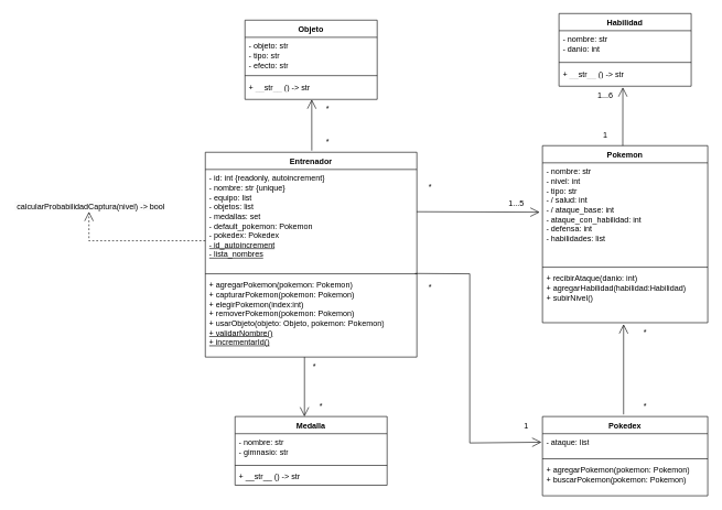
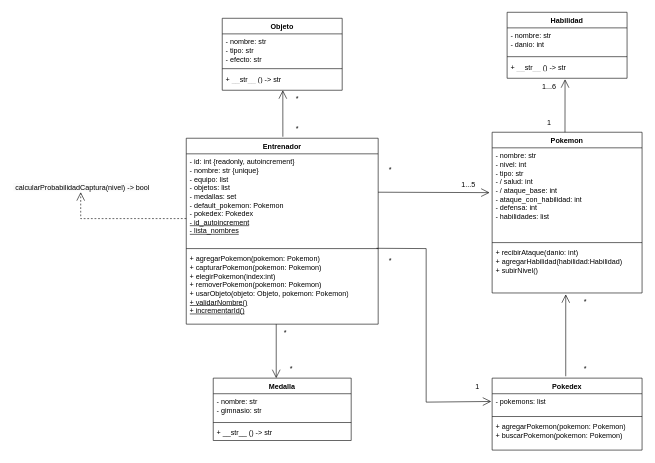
  <mxCell id="0" />
  <mxCell id="1" parent="0" />
  <mxCell id="2" value="Entrenador" style="swimlane;fontStyle=1;align=center;verticalAlign=top;childLayout=stackLayout;horizontal=1;startSize=26;horizontalStack=0;resizeParent=1;resizeParentMax=0;resizeLast=0;collapsible=1;marginBottom=0;whiteSpace=wrap;html=1;" parent="1" vertex="1"><mxGeometry x="310" y="230" width="320" height="310" as="geometry" /></mxCell>
  <mxCell id="3" value="- id: int {readonly, autoincrement}&lt;div&gt;- nombre: str {unique}&lt;/div&gt;&lt;div&gt;- equipo: list&lt;/div&gt;&lt;div&gt;- objetos: list&lt;/div&gt;&lt;div&gt;- medallas: set&lt;/div&gt;&lt;div&gt;- default_pokemon: Pokemon&lt;/div&gt;&lt;div&gt;- pokedex: Pokedex&lt;br&gt;&lt;div&gt;&lt;u&gt;- id_autoincrement&lt;/u&gt;&lt;/div&gt;&lt;/div&gt;&lt;div&gt;&lt;u&gt;- lista_nombres&lt;/u&gt;&lt;/div&gt;&lt;div&gt;&lt;u&gt;&lt;br&gt;&lt;/u&gt;&lt;/div&gt;" style="text;strokeColor=none;fillColor=none;align=left;verticalAlign=top;spacingLeft=4;spacingRight=4;overflow=hidden;rotatable=0;points=[[0,0.5],[1,0.5]];portConstraint=eastwest;whiteSpace=wrap;html=1;" parent="2" vertex="1"><mxGeometry y="26" width="320" height="154" as="geometry" /></mxCell>
  <mxCell id="4" value="" style="line;strokeWidth=1;fillColor=none;align=left;verticalAlign=middle;spacingTop=-1;spacingLeft=3;spacingRight=3;rotatable=0;labelPosition=right;points=[];portConstraint=eastwest;strokeColor=inherit;" parent="2" vertex="1"><mxGeometry y="180" width="320" height="8" as="geometry" /></mxCell>
  <mxCell id="5" value="+ agregarPokemon(pokemon: Pokemon)&lt;div&gt;+ capturarPokemon(pokemon: Pokemon)&lt;br&gt;&lt;div&gt;+ elegirPokemon(index:int)&lt;/div&gt;&lt;div&gt;+ removerPokemon(pokemon: Pokemon)&lt;/div&gt;&lt;div&gt;+ usarObjeto(objeto: Objeto, pokemon: Pokemon)&lt;/div&gt;&lt;div&gt;&lt;u&gt;+ validarNombre()&lt;/u&gt;&lt;/div&gt;&lt;div&gt;&lt;u&gt;+ incrementarId()&lt;/u&gt;&lt;/div&gt;&lt;/div&gt;" style="text;strokeColor=none;fillColor=none;align=left;verticalAlign=top;spacingLeft=4;spacingRight=4;overflow=hidden;rotatable=0;points=[[0,0.5],[1,0.5]];portConstraint=eastwest;whiteSpace=wrap;html=1;" parent="2" vertex="1"><mxGeometry y="188" width="320" height="122" as="geometry" /></mxCell>
  <mxCell id="6" value="Pokemon" style="swimlane;fontStyle=1;align=center;verticalAlign=top;childLayout=stackLayout;horizontal=1;startSize=26;horizontalStack=0;resizeParent=1;resizeParentMax=0;resizeLast=0;collapsible=1;marginBottom=0;whiteSpace=wrap;html=1;" parent="1" vertex="1"><mxGeometry x="820" y="220" width="250" height="268" as="geometry" /></mxCell>
  <mxCell id="7" value="- nombre: str&lt;div&gt;- nivel: int&lt;/div&gt;&lt;div&gt;- tipo: str&lt;/div&gt;&lt;div&gt;- / salud: int&lt;/div&gt;&lt;div&gt;- / ataque_base: int&lt;/div&gt;&lt;div&gt;- ataque_con_habilidad: int&lt;/div&gt;&lt;div&gt;- defensa: int&lt;/div&gt;&lt;div&gt;- habilidades: list&lt;/div&gt;&lt;div&gt;&lt;br&gt;&lt;/div&gt;" style="text;strokeColor=none;fillColor=none;align=left;verticalAlign=top;spacingLeft=4;spacingRight=4;overflow=hidden;rotatable=0;points=[[0,0.5],[1,0.5]];portConstraint=eastwest;whiteSpace=wrap;html=1;" parent="6" vertex="1"><mxGeometry y="26" width="250" height="154" as="geometry" /></mxCell>
  <mxCell id="8" value="" style="line;strokeWidth=1;fillColor=none;align=left;verticalAlign=middle;spacingTop=-1;spacingLeft=3;spacingRight=3;rotatable=0;labelPosition=right;points=[];portConstraint=eastwest;strokeColor=inherit;" parent="6" vertex="1"><mxGeometry y="180" width="250" height="8" as="geometry" /></mxCell>
  <mxCell id="9" value="+ recibirAtaque(danio: int)&amp;nbsp;&lt;div&gt;+ agregarHabilidad(habilidad:Habilidad)&lt;/div&gt;&lt;div&gt;+ subirNivel()&lt;/div&gt;" style="text;strokeColor=none;fillColor=none;align=left;verticalAlign=top;spacingLeft=4;spacingRight=4;overflow=hidden;rotatable=0;points=[[0,0.5],[1,0.5]];portConstraint=eastwest;whiteSpace=wrap;html=1;" parent="6" vertex="1"><mxGeometry y="188" width="250" height="80" as="geometry" /></mxCell>
  <mxCell id="10" value="Pokedex" style="swimlane;fontStyle=1;align=center;verticalAlign=top;childLayout=stackLayout;horizontal=1;startSize=26;horizontalStack=0;resizeParent=1;resizeParentMax=0;resizeLast=0;collapsible=1;marginBottom=0;whiteSpace=wrap;html=1;" parent="1" vertex="1"><mxGeometry x="820" y="630" width="250" height="120" as="geometry"><mxRectangle x="840" y="750" width="90" height="30" as="alternateBounds" /></mxGeometry></mxCell>
- <mxCell id="11" value="- ataque: list" style="text;strokeColor=none;fillColor=none;align=left;verticalAlign=top;spacingLeft=4;spacingRight=4;overflow=hidden;rotatable=0;points=[[0,0.5],[1,0.5]];portConstraint=eastwest;whiteSpace=wrap;html=1;" parent="10" vertex="1"><mxGeometry y="26" width="250" height="34" as="geometry" /></mxCell>
+ <mxCell id="11" value="- pokemons: list" style="text;strokeColor=none;fillColor=none;align=left;verticalAlign=top;spacingLeft=4;spacingRight=4;overflow=hidden;rotatable=0;points=[[0,0.5],[1,0.5]];portConstraint=eastwest;whiteSpace=wrap;html=1;" parent="10" vertex="1"><mxGeometry y="26" width="250" height="34" as="geometry" /></mxCell>
  <mxCell id="12" value="" style="line;strokeWidth=1;fillColor=none;align=left;verticalAlign=middle;spacingTop=-1;spacingLeft=3;spacingRight=3;rotatable=0;labelPosition=right;points=[];portConstraint=eastwest;strokeColor=inherit;" parent="10" vertex="1"><mxGeometry y="60" width="250" height="8" as="geometry" /></mxCell>
  <mxCell id="13" value="+ agregarPokemon(pokemon: Pokemon)&lt;div&gt;+ buscarPokemon(pokemon: Pokemon)&lt;/div&gt;" style="text;strokeColor=none;fillColor=none;align=left;verticalAlign=top;spacingLeft=4;spacingRight=4;overflow=hidden;rotatable=0;points=[[0,0.5],[1,0.5]];portConstraint=eastwest;whiteSpace=wrap;html=1;" parent="10" vertex="1"><mxGeometry y="68" width="250" height="52" as="geometry" /></mxCell>
  <mxCell id="14" value="Habilidad" style="swimlane;fontStyle=1;align=center;verticalAlign=top;childLayout=stackLayout;horizontal=1;startSize=26;horizontalStack=0;resizeParent=1;resizeParentMax=0;resizeLast=0;collapsible=1;marginBottom=0;whiteSpace=wrap;html=1;" parent="1" vertex="1"><mxGeometry x="845" y="20" width="200" height="110" as="geometry" /></mxCell>
  <mxCell id="15" value="- nombre: str&lt;div&gt;- danio: int&lt;/div&gt;" style="text;strokeColor=none;fillColor=none;align=left;verticalAlign=top;spacingLeft=4;spacingRight=4;overflow=hidden;rotatable=0;points=[[0,0.5],[1,0.5]];portConstraint=eastwest;whiteSpace=wrap;html=1;" parent="14" vertex="1"><mxGeometry y="26" width="200" height="44" as="geometry" /></mxCell>
  <mxCell id="16" value="" style="line;strokeWidth=1;fillColor=none;align=left;verticalAlign=middle;spacingTop=-1;spacingLeft=3;spacingRight=3;rotatable=0;labelPosition=right;points=[];portConstraint=eastwest;strokeColor=inherit;" parent="14" vertex="1"><mxGeometry y="70" width="200" height="8" as="geometry" /></mxCell>
  <mxCell id="17" value="+ __str__ () -&amp;gt; str" style="text;strokeColor=none;fillColor=none;align=left;verticalAlign=top;spacingLeft=4;spacingRight=4;overflow=hidden;rotatable=0;points=[[0,0.5],[1,0.5]];portConstraint=eastwest;whiteSpace=wrap;html=1;" parent="14" vertex="1"><mxGeometry y="78" width="200" height="32" as="geometry" /></mxCell>
  <mxCell id="18" value="Medalla" style="swimlane;fontStyle=1;align=center;verticalAlign=top;childLayout=stackLayout;horizontal=1;startSize=26;horizontalStack=0;resizeParent=1;resizeParentMax=0;resizeLast=0;collapsible=1;marginBottom=0;whiteSpace=wrap;html=1;" parent="1" vertex="1"><mxGeometry x="355" y="630" width="230" height="104" as="geometry" /></mxCell>
  <mxCell id="19" value="- nombre: str&lt;div&gt;- gimnasio: str&lt;/div&gt;" style="text;strokeColor=none;fillColor=none;align=left;verticalAlign=top;spacingLeft=4;spacingRight=4;overflow=hidden;rotatable=0;points=[[0,0.5],[1,0.5]];portConstraint=eastwest;whiteSpace=wrap;html=1;" parent="18" vertex="1"><mxGeometry y="26" width="230" height="44" as="geometry" /></mxCell>
  <mxCell id="20" value="" style="line;strokeWidth=1;fillColor=none;align=left;verticalAlign=middle;spacingTop=-1;spacingLeft=3;spacingRight=3;rotatable=0;labelPosition=right;points=[];portConstraint=eastwest;strokeColor=inherit;" parent="18" vertex="1"><mxGeometry y="70" width="230" height="8" as="geometry" /></mxCell>
  <mxCell id="21" value="+ __str__ () -&amp;gt; str" style="text;strokeColor=none;fillColor=none;align=left;verticalAlign=top;spacingLeft=4;spacingRight=4;overflow=hidden;rotatable=0;points=[[0,0.5],[1,0.5]];portConstraint=eastwest;whiteSpace=wrap;html=1;" parent="18" vertex="1"><mxGeometry y="78" width="230" height="26" as="geometry" /></mxCell>
  <mxCell id="22" value="Objeto" style="swimlane;fontStyle=1;align=center;verticalAlign=top;childLayout=stackLayout;horizontal=1;startSize=26;horizontalStack=0;resizeParent=1;resizeParentMax=0;resizeLast=0;collapsible=1;marginBottom=0;whiteSpace=wrap;html=1;" parent="1" vertex="1"><mxGeometry x="370" y="30" width="200" height="120" as="geometry" /></mxCell>
- <mxCell id="23" value="- objeto: str&lt;div&gt;- tipo: str&lt;/div&gt;&lt;div&gt;- efecto: str&lt;/div&gt;" style="text;strokeColor=none;fillColor=none;align=left;verticalAlign=top;spacingLeft=4;spacingRight=4;overflow=hidden;rotatable=0;points=[[0,0.5],[1,0.5]];portConstraint=eastwest;whiteSpace=wrap;html=1;" parent="22" vertex="1"><mxGeometry y="26" width="200" height="54" as="geometry" /></mxCell>
+ <mxCell id="23" value="- nombre: str&lt;div&gt;- tipo: str&lt;/div&gt;&lt;div&gt;- efecto: str&lt;/div&gt;" style="text;strokeColor=none;fillColor=none;align=left;verticalAlign=top;spacingLeft=4;spacingRight=4;overflow=hidden;rotatable=0;points=[[0,0.5],[1,0.5]];portConstraint=eastwest;whiteSpace=wrap;html=1;" parent="22" vertex="1"><mxGeometry y="26" width="200" height="54" as="geometry" /></mxCell>
  <mxCell id="24" value="" style="line;strokeWidth=1;fillColor=none;align=left;verticalAlign=middle;spacingTop=-1;spacingLeft=3;spacingRight=3;rotatable=0;labelPosition=right;points=[];portConstraint=eastwest;strokeColor=inherit;" parent="22" vertex="1"><mxGeometry y="80" width="200" height="8" as="geometry" /></mxCell>
  <mxCell id="25" value="+ __str__ () -&amp;gt; str" style="text;strokeColor=none;fillColor=none;align=left;verticalAlign=top;spacingLeft=4;spacingRight=4;overflow=hidden;rotatable=0;points=[[0,0.5],[1,0.5]];portConstraint=eastwest;whiteSpace=wrap;html=1;" parent="22" vertex="1"><mxGeometry y="88" width="200" height="32" as="geometry" /></mxCell>
  <mxCell id="26" value="*" style="text;html=1;align=center;verticalAlign=middle;resizable=0;points=[];autosize=1;strokeColor=none;fillColor=none;" parent="1" vertex="1"><mxGeometry x="635" y="268" width="30" height="30" as="geometry" /></mxCell>
  <mxCell id="27" value="1...5" style="text;html=1;align=center;verticalAlign=middle;resizable=0;points=[];autosize=1;strokeColor=none;fillColor=none;" parent="1" vertex="1"><mxGeometry x="755" y="293" width="50" height="30" as="geometry" /></mxCell>
  <mxCell id="28" value="1...6" style="text;html=1;align=center;verticalAlign=middle;resizable=0;points=[];autosize=1;strokeColor=none;fillColor=none;" parent="1" vertex="1"><mxGeometry x="890" y="130" width="50" height="30" as="geometry" /></mxCell>
  <mxCell id="29" value="1" style="text;html=1;align=center;verticalAlign=middle;resizable=0;points=[];autosize=1;strokeColor=none;fillColor=none;" parent="1" vertex="1"><mxGeometry x="900" y="190" width="30" height="30" as="geometry" /></mxCell>
  <mxCell id="30" value="*" style="text;html=1;align=center;verticalAlign=middle;resizable=0;points=[];autosize=1;strokeColor=none;fillColor=none;" parent="1" vertex="1"><mxGeometry x="480" y="150" width="30" height="30" as="geometry" /></mxCell>
  <mxCell id="31" value="*" style="text;html=1;align=center;verticalAlign=middle;resizable=0;points=[];autosize=1;strokeColor=none;fillColor=none;" parent="1" vertex="1"><mxGeometry x="480" y="200" width="30" height="30" as="geometry" /></mxCell>
  <mxCell id="32" value="*" style="text;html=1;align=center;verticalAlign=middle;resizable=0;points=[];autosize=1;strokeColor=none;fillColor=none;" parent="1" vertex="1"><mxGeometry x="470" y="600" width="30" height="30" as="geometry" /></mxCell>
  <mxCell id="33" value="*" style="text;html=1;align=center;verticalAlign=middle;resizable=0;points=[];autosize=1;strokeColor=none;fillColor=none;" parent="1" vertex="1"><mxGeometry x="460" y="540" width="30" height="30" as="geometry" /></mxCell>
  <mxCell id="34" value="" style="endArrow=open;endFill=1;endSize=12;html=1;rounded=0;" parent="1" edge="1"><mxGeometry width="160" relative="1" as="geometry"><mxPoint x="460" y="540" as="sourcePoint" /><mxPoint x="460" y="630" as="targetPoint" /><Array as="points" /></mxGeometry></mxCell>
  <mxCell id="35" value="" style="endArrow=open;endFill=1;endSize=12;html=1;rounded=0;entryX=-0.017;entryY=0.485;entryDx=0;entryDy=0;entryPerimeter=0;" parent="1" target="7" edge="1"><mxGeometry width="160" relative="1" as="geometry"><mxPoint x="630" y="320" as="sourcePoint" /><mxPoint x="790" y="320" as="targetPoint" /></mxGeometry></mxCell>
  <mxCell id="36" value="" style="endArrow=open;endFill=1;endSize=12;html=1;rounded=0;entryX=-0.006;entryY=0.379;entryDx=0;entryDy=0;entryPerimeter=0;exitX=0.991;exitY=-0.037;exitDx=0;exitDy=0;exitPerimeter=0;" parent="1" source="5" target="11" edge="1"><mxGeometry width="160" relative="1" as="geometry"><mxPoint x="630" y="410" as="sourcePoint" /><mxPoint x="760" y="670" as="targetPoint" /><Array as="points"><mxPoint x="710" y="414" /><mxPoint x="710" y="670" /></Array></mxGeometry></mxCell>
  <mxCell id="37" value="" style="endArrow=open;endFill=1;endSize=12;html=1;rounded=0;exitX=0.347;exitY=-0.026;exitDx=0;exitDy=0;exitPerimeter=0;entryX=0.347;entryY=1.028;entryDx=0;entryDy=0;entryPerimeter=0;" parent="1" edge="1"><mxGeometry width="160" relative="1" as="geometry"><mxPoint x="942.75" y="626.88" as="sourcePoint" /><mxPoint x="942.75" y="490.24" as="targetPoint" /></mxGeometry></mxCell>
  <mxCell id="38" value="*" style="text;html=1;align=center;verticalAlign=middle;resizable=0;points=[];autosize=1;strokeColor=none;fillColor=none;" parent="1" vertex="1"><mxGeometry x="960" y="488" width="30" height="30" as="geometry" /></mxCell>
  <mxCell id="39" value="*" style="text;html=1;align=center;verticalAlign=middle;resizable=0;points=[];autosize=1;strokeColor=none;fillColor=none;" parent="1" vertex="1"><mxGeometry x="960" y="600" width="30" height="30" as="geometry" /></mxCell>
  <mxCell id="40" value="1" style="text;html=1;align=center;verticalAlign=middle;resizable=0;points=[];autosize=1;strokeColor=none;fillColor=none;" parent="1" vertex="1"><mxGeometry x="780" y="630" width="30" height="30" as="geometry" /></mxCell>
  <mxCell id="41" value="*" style="text;html=1;align=center;verticalAlign=middle;resizable=0;points=[];autosize=1;strokeColor=none;fillColor=none;" parent="1" vertex="1"><mxGeometry x="635" y="420" width="30" height="30" as="geometry" /></mxCell>
  <mxCell id="42" value="" style="endArrow=open;endFill=1;endSize=12;html=1;rounded=0;exitX=0.486;exitY=0;exitDx=0;exitDy=0;exitPerimeter=0;entryX=0.578;entryY=1.052;entryDx=0;entryDy=0;entryPerimeter=0;" parent="1" source="6" edge="1"><mxGeometry width="160" relative="1" as="geometry"><mxPoint x="941.75" y="215.712" as="sourcePoint" /><mxPoint x="941.6" y="131.664" as="targetPoint" /></mxGeometry></mxCell>
  <mxCell id="43" value="" style="endArrow=open;endFill=1;endSize=12;html=1;rounded=0;entryX=0.45;entryY=1;entryDx=0;entryDy=0;entryPerimeter=0;exitX=0.469;exitY=-0.01;exitDx=0;exitDy=0;exitPerimeter=0;" parent="1" edge="1"><mxGeometry width="160" relative="1" as="geometry"><mxPoint x="471.08" y="227.5" as="sourcePoint" /><mxPoint x="471" y="150" as="targetPoint" /></mxGeometry></mxCell>
  <mxCell id="44" value="" style="endArrow=open;endSize=12;dashed=1;html=1;rounded=0;exitX=0;exitY=0.701;exitDx=0;exitDy=0;exitPerimeter=0;" parent="1" source="3" edge="1"><mxGeometry width="160" relative="1" as="geometry"><mxPoint x="80" y="350" as="sourcePoint" /><mxPoint x="134" y="320" as="targetPoint" /><Array as="points"><mxPoint x="134" y="364" /></Array></mxGeometry></mxCell>
  <mxCell id="45" value="&lt;span style=&quot;color: rgb(0, 0, 0); font-family: Helvetica; font-size: 12px; font-style: normal; font-variant-ligatures: normal; font-variant-caps: normal; font-weight: 400; letter-spacing: normal; orphans: 2; text-align: left; text-indent: 0px; text-transform: none; widows: 2; word-spacing: 0px; -webkit-text-stroke-width: 0px; white-space: normal; background-color: rgb(251, 251, 251); text-decoration-thickness: initial; text-decoration-style: initial; text-decoration-color: initial; display: inline !important; float: none;&quot;&gt;&amp;nbsp;calcularProbabilidadCaptura(nivel) -&amp;gt; bool&lt;/span&gt;" style="text;whiteSpace=wrap;html=1;" parent="1" vertex="1"><mxGeometry x="20" y="298" width="270" height="40" as="geometry" /></mxCell>
